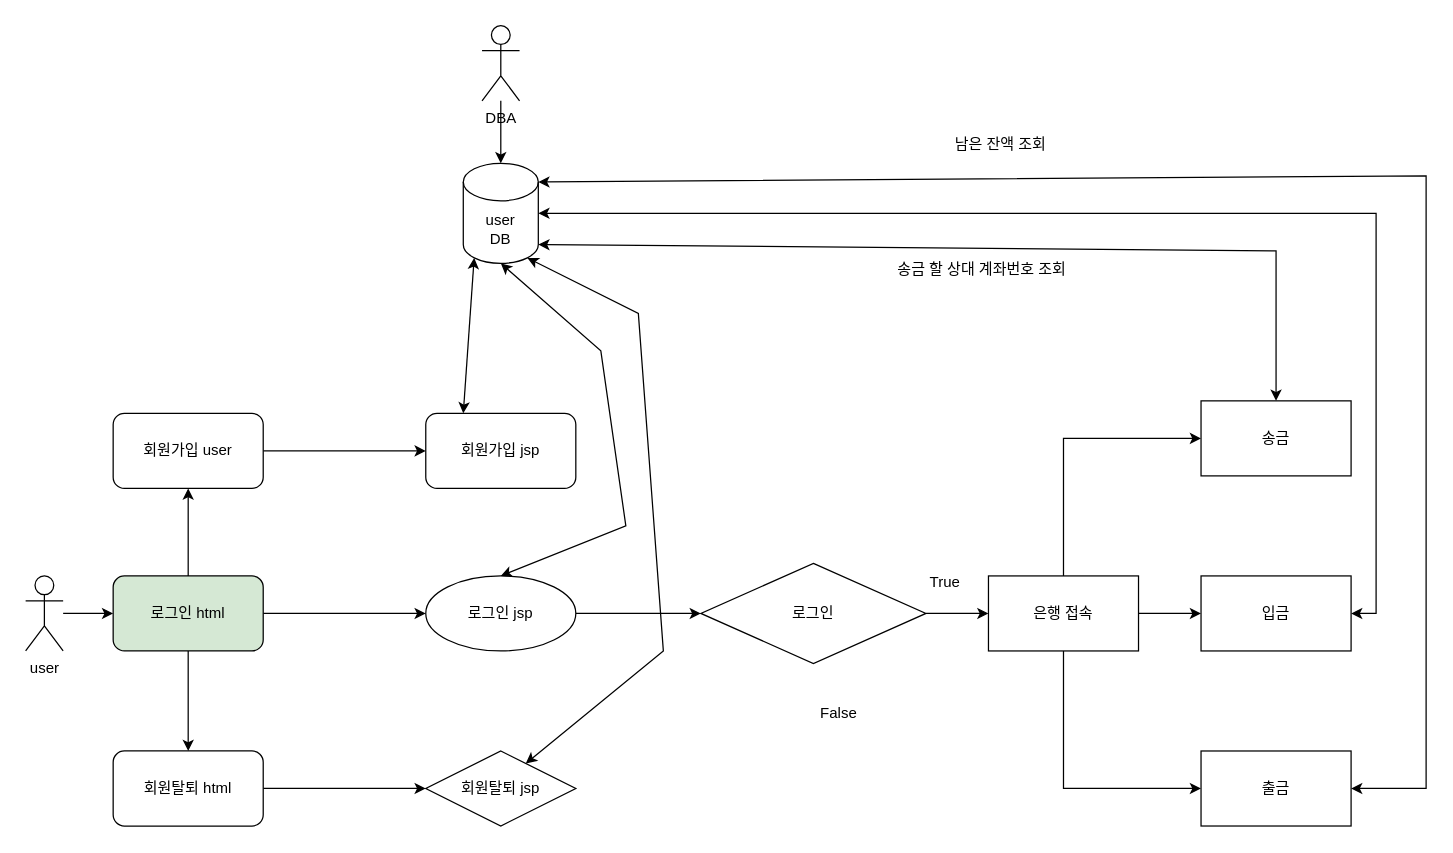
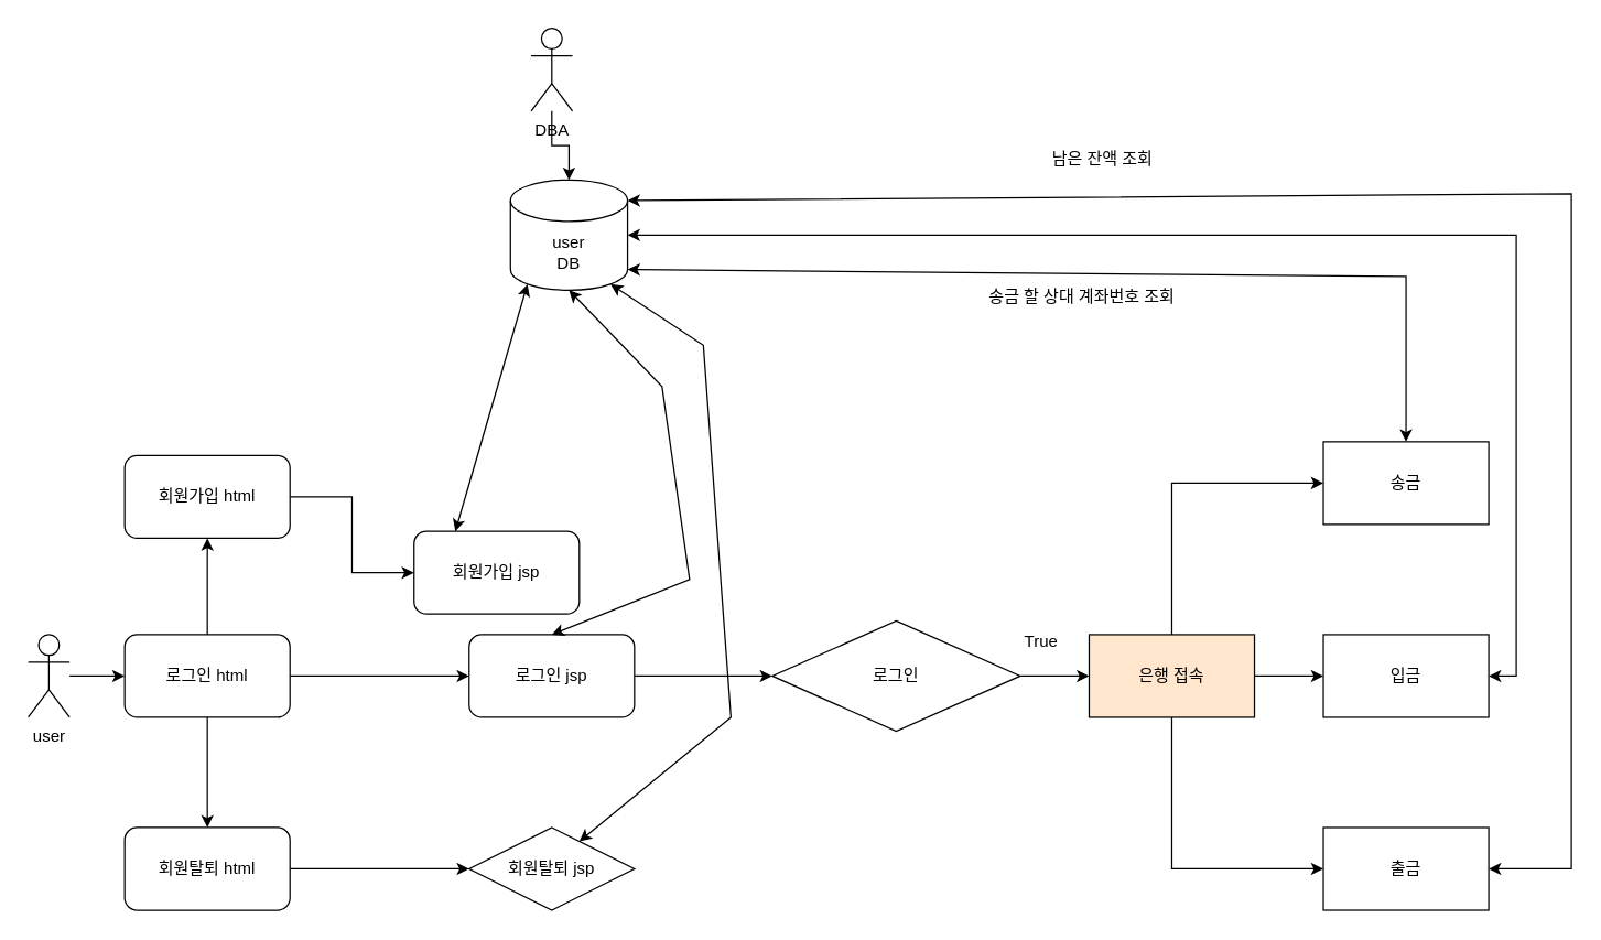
  <mxCell id="0" />
  <mxCell id="1" parent="0" />
  <mxCell id="2" style="edgeStyle=orthogonalEdgeStyle;rounded=0;orthogonalLoop=1;jettySize=auto;html=1;exitX=1;exitY=0.5;exitDx=0;exitDy=0;" edge="1" parent="1" source="3" target="6"><mxGeometry relative="1" as="geometry" /></mxCell>
- <mxCell id="3" value="회원가입 user" style="rounded=1;whiteSpace=wrap;html=1;" vertex="1" parent="1"><mxGeometry x="90" y="330" width="120" height="60" as="geometry" /></mxCell>
+ <mxCell id="3" value="회원가입 html" style="rounded=1;whiteSpace=wrap;html=1;" vertex="1" parent="1"><mxGeometry x="90" y="330" width="120" height="60" as="geometry" /></mxCell>
  <mxCell id="4" style="edgeStyle=orthogonalEdgeStyle;rounded=0;orthogonalLoop=1;jettySize=auto;html=1;exitX=1;exitY=0.5;exitDx=0;exitDy=0;entryX=0;entryY=0.5;entryDx=0;entryDy=0;" edge="1" parent="1" source="5" target="7"><mxGeometry relative="1" as="geometry" /></mxCell>
  <mxCell id="5" value="회원탈퇴 html" style="rounded=1;whiteSpace=wrap;html=1;" vertex="1" parent="1"><mxGeometry x="90" y="600" width="120" height="60" as="geometry" /></mxCell>
- <mxCell id="6" value="회원가입 jsp" style="rounded=1;whiteSpace=wrap;html=1;" vertex="1" parent="1"><mxGeometry x="340" y="330" width="120" height="60" as="geometry" /></mxCell>
+ <mxCell id="6" value="회원가입 jsp" style="rounded=1;whiteSpace=wrap;html=1;" vertex="1" parent="1"><mxGeometry x="300" y="385" width="120" height="60" as="geometry" /></mxCell>
  <mxCell id="7" value="회원탈퇴 jsp" style="rhombus;whiteSpace=wrap;html=1;" vertex="1" parent="1"><mxGeometry x="340" y="600" width="120" height="60" as="geometry" /></mxCell>
  <mxCell id="8" style="edgeStyle=orthogonalEdgeStyle;rounded=0;orthogonalLoop=1;jettySize=auto;html=1;exitX=1;exitY=0.5;exitDx=0;exitDy=0;entryX=0;entryY=0.5;entryDx=0;entryDy=0;" edge="1" parent="1" source="9" target="19"><mxGeometry relative="1" as="geometry" /></mxCell>
- <mxCell id="9" value="로그인 jsp" style="ellipse;whiteSpace=wrap;html=1;" vertex="1" parent="1"><mxGeometry x="340" y="460" width="120" height="60" as="geometry" /></mxCell>
+ <mxCell id="9" value="로그인 jsp" style="rounded=1;whiteSpace=wrap;html=1;" vertex="1" parent="1"><mxGeometry x="340" y="460" width="120" height="60" as="geometry" /></mxCell>
  <mxCell id="10" style="edgeStyle=orthogonalEdgeStyle;rounded=0;orthogonalLoop=1;jettySize=auto;html=1;exitX=1;exitY=0.5;exitDx=0;exitDy=0;entryX=0;entryY=0.5;entryDx=0;entryDy=0;" edge="1" parent="1" source="13" target="9"><mxGeometry relative="1" as="geometry" /></mxCell>
  <mxCell id="11" value="" style="edgeStyle=orthogonalEdgeStyle;rounded=0;orthogonalLoop=1;jettySize=auto;html=1;" edge="1" parent="1" source="13" target="3"><mxGeometry relative="1" as="geometry" /></mxCell>
  <mxCell id="12" value="" style="edgeStyle=orthogonalEdgeStyle;rounded=0;orthogonalLoop=1;jettySize=auto;html=1;" edge="1" parent="1" source="13" target="5"><mxGeometry relative="1" as="geometry" /></mxCell>
- <mxCell id="13" value="로그인 html" style="rounded=1;whiteSpace=wrap;html=1;fillColor=#d5e8d4;" vertex="1" parent="1"><mxGeometry x="90" y="460" width="120" height="60" as="geometry" /></mxCell>
- <mxCell id="14" value="user&lt;br&gt;DB" style="shape=cylinder3;whiteSpace=wrap;html=1;boundedLbl=1;backgroundOutline=1;size=15;" vertex="1" parent="1"><mxGeometry x="370" y="130" width="60" height="80" as="geometry" /></mxCell>
+ <mxCell id="13" value="로그인 html" style="rounded=1;whiteSpace=wrap;html=1;" vertex="1" parent="1"><mxGeometry x="90" y="460" width="120" height="60" as="geometry" /></mxCell>
+ <mxCell id="14" value="user&lt;br&gt;DB" style="shape=cylinder3;whiteSpace=wrap;html=1;boundedLbl=1;backgroundOutline=1;size=15;" vertex="1" parent="1"><mxGeometry x="370" y="130" width="85" height="80" as="geometry" /></mxCell>
  <mxCell id="15" value="" style="endArrow=classic;startArrow=classic;html=1;rounded=0;entryX=0.25;entryY=0;entryDx=0;entryDy=0;exitX=0.145;exitY=1;exitDx=0;exitDy=-4.35;exitPerimeter=0;" edge="1" parent="1" source="14" target="6"><mxGeometry width="50" height="50" relative="1" as="geometry"><mxPoint x="350" y="430" as="sourcePoint" /><mxPoint x="400" y="380" as="targetPoint" /></mxGeometry></mxCell>
  <mxCell id="16" value="" style="endArrow=classic;startArrow=classic;html=1;rounded=0;exitX=0.5;exitY=0;exitDx=0;exitDy=0;entryX=0.5;entryY=1;entryDx=0;entryDy=0;entryPerimeter=0;" edge="1" parent="1" source="9" target="14"><mxGeometry width="50" height="50" relative="1" as="geometry"><mxPoint x="350" y="430" as="sourcePoint" /><mxPoint x="400" y="380" as="targetPoint" /><Array as="points"><mxPoint x="500" y="420" /><mxPoint x="480" y="280" /></Array></mxGeometry></mxCell>
  <mxCell id="17" value="" style="endArrow=classic;startArrow=classic;html=1;rounded=0;exitX=0.75;exitY=0;exitDx=0;exitDy=0;entryX=0.855;entryY=1;entryDx=0;entryDy=-4.35;entryPerimeter=0;" edge="1" parent="1" source="7" target="14"><mxGeometry width="50" height="50" relative="1" as="geometry"><mxPoint x="350" y="430" as="sourcePoint" /><mxPoint x="400" y="380" as="targetPoint" /><Array as="points"><mxPoint x="530" y="520" /><mxPoint x="510" y="250" /></Array></mxGeometry></mxCell>
  <mxCell id="18" value="" style="edgeStyle=orthogonalEdgeStyle;rounded=0;orthogonalLoop=1;jettySize=auto;html=1;" edge="1" parent="1" source="19" target="23"><mxGeometry relative="1" as="geometry" /></mxCell>
  <mxCell id="19" value="로그인" style="rhombus;whiteSpace=wrap;html=1;" vertex="1" parent="1"><mxGeometry x="560" y="450" width="180" height="80" as="geometry" /></mxCell>
  <mxCell id="20" style="edgeStyle=orthogonalEdgeStyle;rounded=0;orthogonalLoop=1;jettySize=auto;html=1;exitX=0.5;exitY=1;exitDx=0;exitDy=0;entryX=0;entryY=0.5;entryDx=0;entryDy=0;" edge="1" parent="1" source="23" target="28"><mxGeometry relative="1" as="geometry" /></mxCell>
  <mxCell id="21" style="edgeStyle=orthogonalEdgeStyle;rounded=0;orthogonalLoop=1;jettySize=auto;html=1;exitX=0.5;exitY=0;exitDx=0;exitDy=0;entryX=0;entryY=0.5;entryDx=0;entryDy=0;" edge="1" parent="1" source="23" target="26"><mxGeometry relative="1" as="geometry" /></mxCell>
  <mxCell id="22" value="" style="edgeStyle=orthogonalEdgeStyle;rounded=0;orthogonalLoop=1;jettySize=auto;html=1;" edge="1" parent="1" source="23" target="27"><mxGeometry relative="1" as="geometry" /></mxCell>
- <mxCell id="23" value="은행 접속" style="whiteSpace=wrap;html=1;" vertex="1" parent="1"><mxGeometry x="790" y="460" width="120" height="60" as="geometry" /></mxCell>
+ <mxCell id="23" value="은행 접속" style="whiteSpace=wrap;html=1;fillColor=#ffe6cc;" vertex="1" parent="1"><mxGeometry x="790" y="460" width="120" height="60" as="geometry" /></mxCell>
  <mxCell id="24" value="True" style="text;html=1;align=center;verticalAlign=middle;resizable=0;points=[];autosize=1;strokeColor=none;fillColor=none;" vertex="1" parent="1"><mxGeometry x="730" y="450" width="50" height="30" as="geometry" /></mxCell>
- <mxCell id="25" value="False" style="text;html=1;align=center;verticalAlign=middle;resizable=0;points=[];autosize=1;strokeColor=none;fillColor=none;" vertex="1" parent="1"><mxGeometry x="645" y="555" width="50" height="30" as="geometry" /></mxCell>
  <mxCell id="26" value="송금" style="rounded=0;whiteSpace=wrap;html=1;" vertex="1" parent="1"><mxGeometry x="960" y="320" width="120" height="60" as="geometry" /></mxCell>
  <mxCell id="27" value="입금" style="rounded=0;whiteSpace=wrap;html=1;" vertex="1" parent="1"><mxGeometry x="960" y="460" width="120" height="60" as="geometry" /></mxCell>
  <mxCell id="28" value="출금" style="rounded=0;whiteSpace=wrap;html=1;" vertex="1" parent="1"><mxGeometry x="960" y="600" width="120" height="60" as="geometry" /></mxCell>
  <mxCell id="29" value="" style="endArrow=classic;startArrow=classic;html=1;rounded=0;exitX=1;exitY=1;exitDx=0;exitDy=-15;exitPerimeter=0;" edge="1" parent="1" source="14"><mxGeometry width="50" height="50" relative="1" as="geometry"><mxPoint x="640" y="430" as="sourcePoint" /><mxPoint x="1020" y="320" as="targetPoint" /><Array as="points"><mxPoint x="1020" y="200" /></Array></mxGeometry></mxCell>
  <mxCell id="30" value="" style="endArrow=classic;startArrow=classic;html=1;rounded=0;entryX=1;entryY=0.5;entryDx=0;entryDy=0;exitX=1;exitY=0.5;exitDx=0;exitDy=0;exitPerimeter=0;" edge="1" parent="1" source="14" target="27"><mxGeometry width="50" height="50" relative="1" as="geometry"><mxPoint x="640" y="430" as="sourcePoint" /><mxPoint x="690" y="380" as="targetPoint" /><Array as="points"><mxPoint x="1100" y="170" /><mxPoint x="1100" y="490" /></Array></mxGeometry></mxCell>
  <mxCell id="31" value="" style="endArrow=classic;startArrow=classic;html=1;rounded=0;entryX=1;entryY=0.5;entryDx=0;entryDy=0;exitX=1;exitY=0;exitDx=0;exitDy=15;exitPerimeter=0;" edge="1" parent="1" source="14" target="28"><mxGeometry width="50" height="50" relative="1" as="geometry"><mxPoint x="640" y="430" as="sourcePoint" /><mxPoint x="690" y="380" as="targetPoint" /><Array as="points"><mxPoint x="1140" y="140" /><mxPoint x="1140" y="630" /></Array></mxGeometry></mxCell>
  <mxCell id="32" value="송금 할 상대 계좌번호 조회" style="text;html=1;strokeColor=none;fillColor=none;align=center;verticalAlign=middle;whiteSpace=wrap;rounded=0;" vertex="1" parent="1"><mxGeometry x="695" y="200" width="180" height="30" as="geometry" /></mxCell>
  <mxCell id="33" value="남은 잔액 조회" style="text;html=1;strokeColor=none;fillColor=none;align=center;verticalAlign=middle;whiteSpace=wrap;rounded=0;" vertex="1" parent="1"><mxGeometry x="710" y="100" width="180" height="30" as="geometry" /></mxCell>
  <mxCell id="34" value="" style="edgeStyle=orthogonalEdgeStyle;rounded=0;orthogonalLoop=1;jettySize=auto;html=1;" edge="1" parent="1" source="35" target="14"><mxGeometry relative="1" as="geometry" /></mxCell>
  <mxCell id="35" value="DBA" style="shape=umlActor;verticalLabelPosition=bottom;verticalAlign=top;html=1;outlineConnect=0;" vertex="1" parent="1"><mxGeometry x="385" y="20" width="30" height="60" as="geometry" /></mxCell>
  <mxCell id="36" value="" style="edgeStyle=orthogonalEdgeStyle;rounded=0;orthogonalLoop=1;jettySize=auto;html=1;" edge="1" parent="1" source="37" target="13"><mxGeometry relative="1" as="geometry" /></mxCell>
  <mxCell id="37" value="user" style="shape=umlActor;verticalLabelPosition=bottom;verticalAlign=top;html=1;outlineConnect=0;" vertex="1" parent="1"><mxGeometry y="460" width="30" height="60" as="geometry" x="20" /></mxCell>
